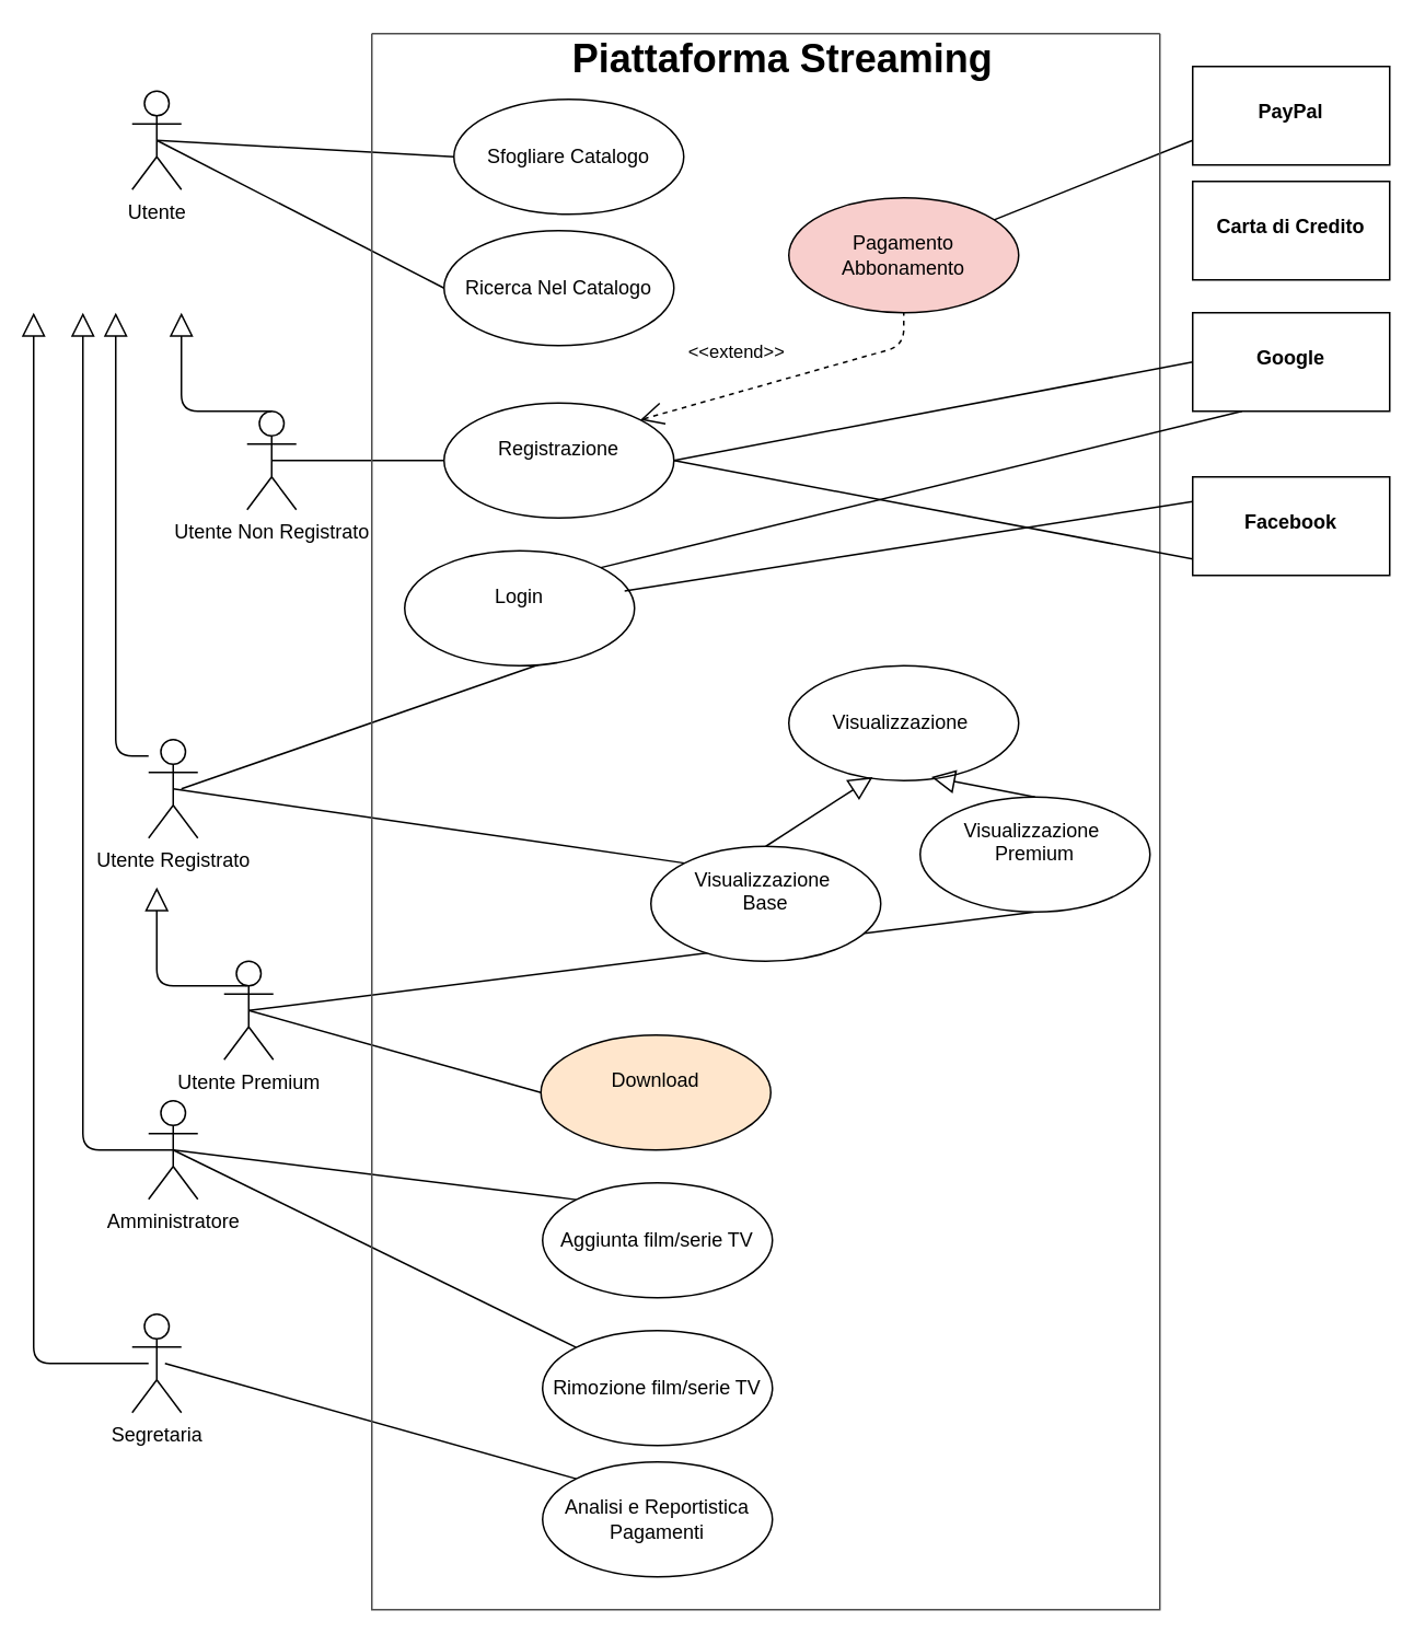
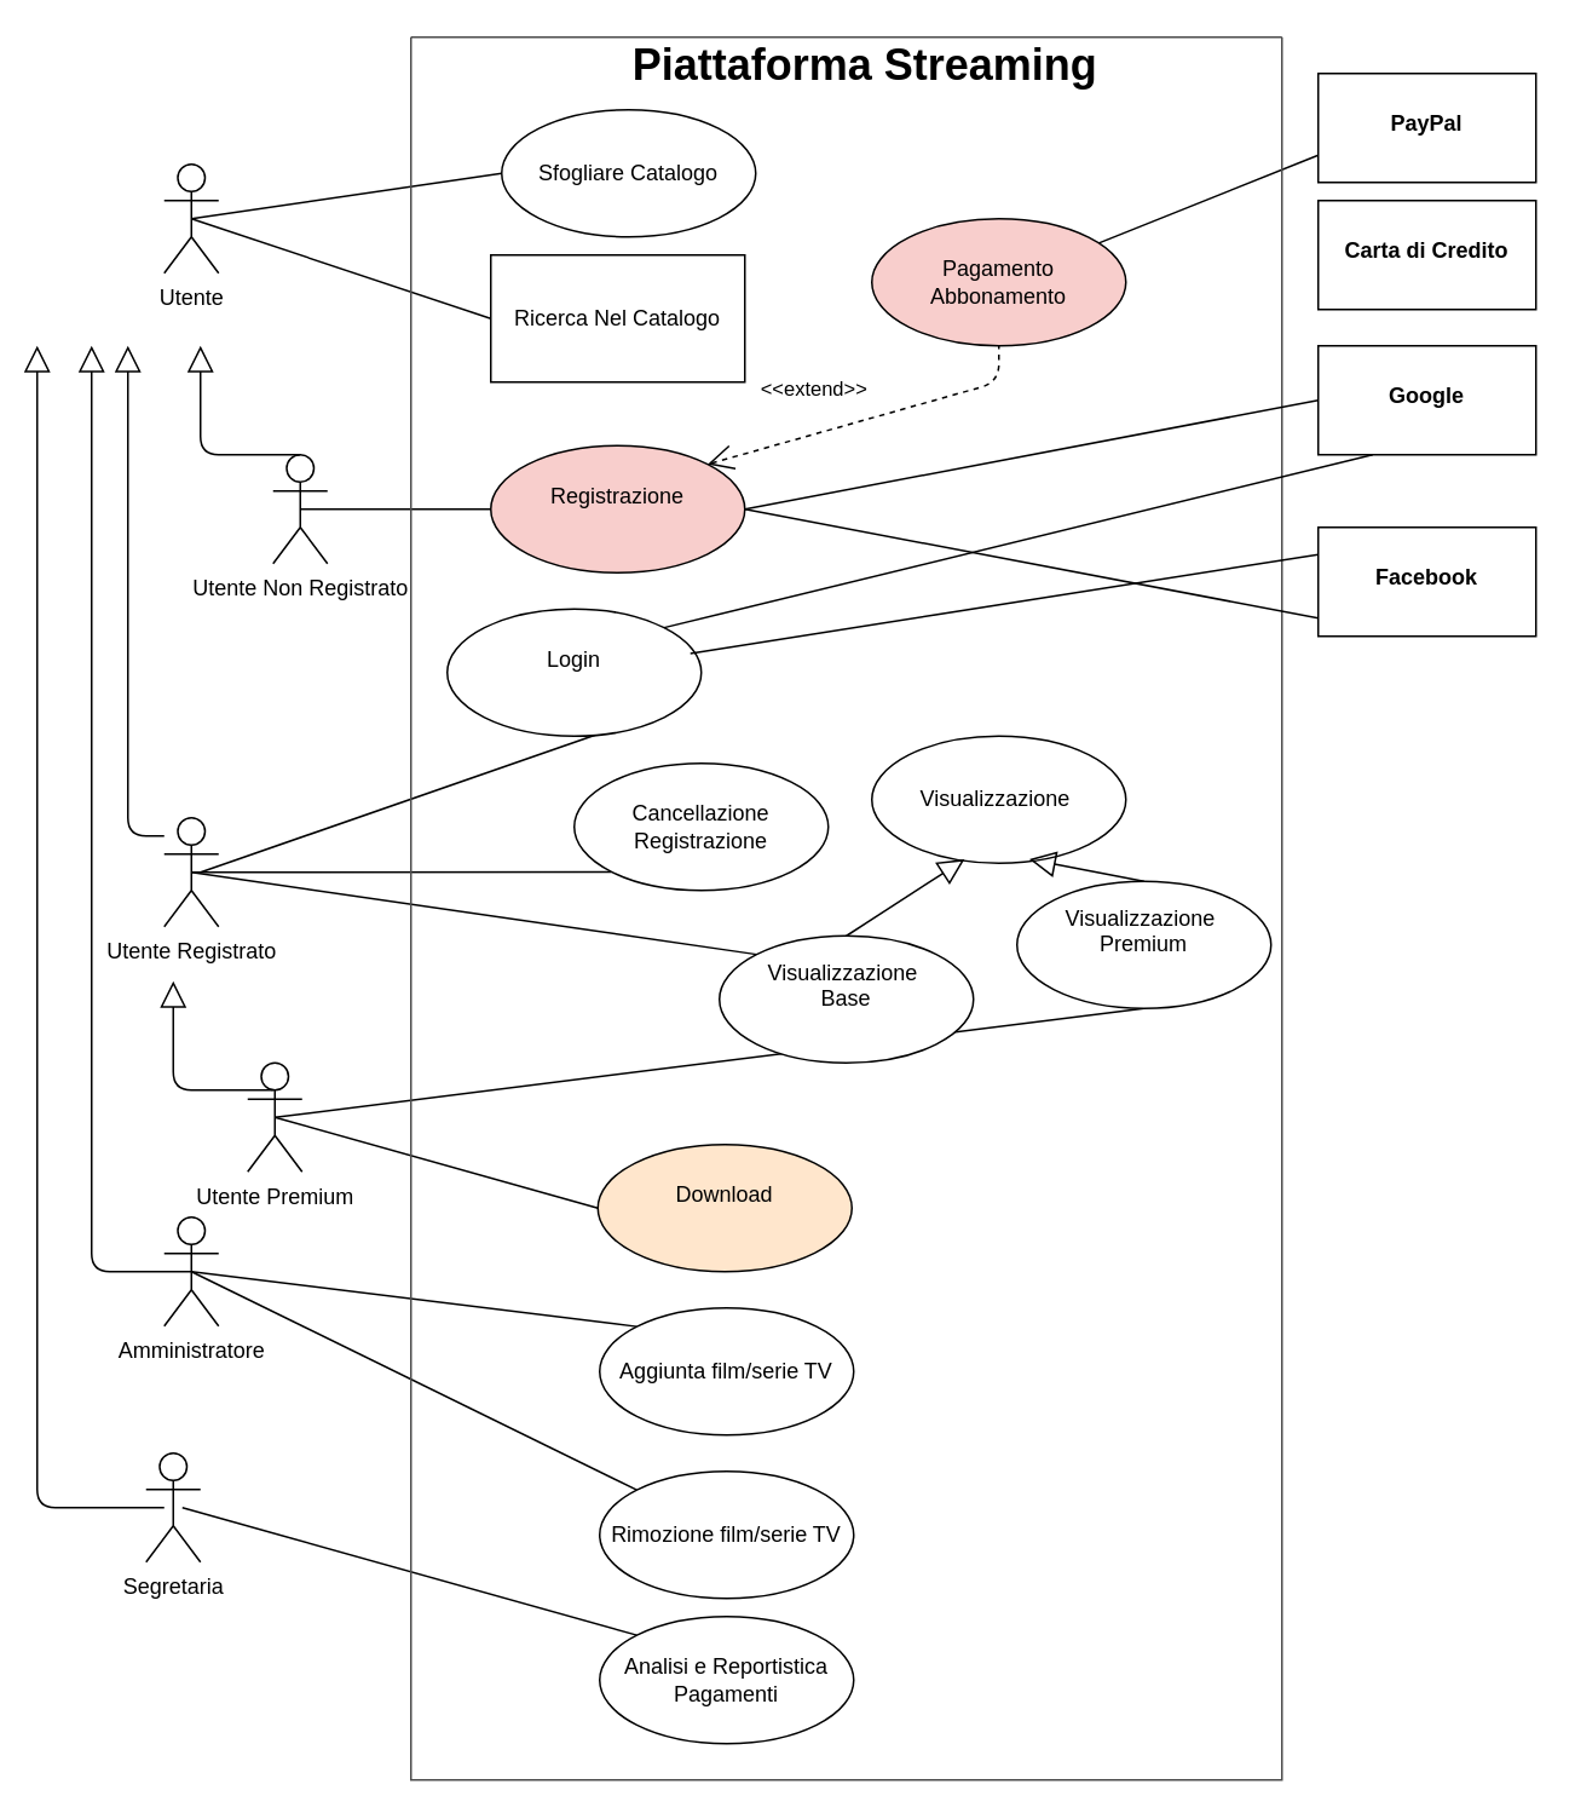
  <mxCell id="0" />
  <mxCell id="1" parent="0" />
- <mxCell id="2" value="Utente&lt;div&gt;&lt;font color=&quot;#000000&quot;&gt;&lt;br&gt;&lt;/font&gt;&lt;div&gt;&lt;br&gt;&lt;/div&gt;&lt;/div&gt;" style="shape=umlActor;html=1;verticalLabelPosition=bottom;verticalAlign=top;align=center;" parent="1" vertex="1"><mxGeometry x="80" y="55" width="30" height="60" as="geometry" /></mxCell>
- <mxCell id="3" value="Ricerca Nel Catalogo" style="ellipse;whiteSpace=wrap;html=1;" parent="1" vertex="1"><mxGeometry x="270" y="140" width="140" height="70" as="geometry" /></mxCell>
- <mxCell id="4" value="Registrazione&lt;div&gt;&lt;br&gt;&lt;/div&gt;" style="ellipse;whiteSpace=wrap;html=1;" parent="1" vertex="1"><mxGeometry x="270" y="245" width="140" height="70" as="geometry" /></mxCell>
+ <mxCell id="2" value="Utente&lt;div&gt;&lt;font color=&quot;#000000&quot;&gt;&lt;br&gt;&lt;/font&gt;&lt;div&gt;&lt;br&gt;&lt;/div&gt;&lt;/div&gt;" style="shape=umlActor;html=1;verticalLabelPosition=bottom;verticalAlign=top;align=center;" parent="1" vertex="1"><mxGeometry x="90" y="90" width="30" height="60" as="geometry" /></mxCell>
+ <mxCell id="3" value="Ricerca Nel Catalogo" style="whiteSpace=wrap;html=1;rounded=0;" parent="1" vertex="1"><mxGeometry x="270" y="140" width="140" height="70" as="geometry" /></mxCell>
+ <mxCell id="4" value="Registrazione&lt;div&gt;&lt;br&gt;&lt;/div&gt;" style="ellipse;whiteSpace=wrap;html=1;fillColor=#f8cecc;" parent="1" vertex="1"><mxGeometry x="270" y="245" width="140" height="70" as="geometry" /></mxCell>
  <mxCell id="5" value="Utente Non Registrato&lt;div&gt;&lt;br&gt;&lt;/div&gt;" style="shape=umlActor;html=1;verticalLabelPosition=bottom;verticalAlign=top;align=center;" parent="1" vertex="1"><mxGeometry x="150" y="250" width="30" height="60" as="geometry" /></mxCell>
  <mxCell id="6" value="" style="edgeStyle=none;html=1;endArrow=none;verticalAlign=bottom;entryX=0;entryY=0.5;entryDx=0;entryDy=0;exitX=0.5;exitY=0.5;exitDx=0;exitDy=0;exitPerimeter=0;" parent="1" source="2" target="43" edge="1"><mxGeometry width="160" relative="1" as="geometry"><mxPoint x="110" y="120" as="sourcePoint" /><mxPoint x="270" y="120" as="targetPoint" /></mxGeometry></mxCell>
  <mxCell id="7" value="" style="edgeStyle=none;html=1;endArrow=none;verticalAlign=bottom;exitX=0.5;exitY=0.5;exitDx=0;exitDy=0;exitPerimeter=0;entryX=0;entryY=0.5;entryDx=0;entryDy=0;" parent="1" source="2" target="3" edge="1"><mxGeometry width="160" relative="1" as="geometry"><mxPoint x="110" y="120" as="sourcePoint" /><mxPoint x="270" y="162" as="targetPoint" /></mxGeometry></mxCell>
  <mxCell id="8" value="" style="edgeStyle=none;html=1;endArrow=none;verticalAlign=bottom;exitX=0.5;exitY=0.5;exitDx=0;exitDy=0;exitPerimeter=0;entryX=0;entryY=0.5;entryDx=0;entryDy=0;" parent="1" source="5" target="4" edge="1"><mxGeometry width="160" relative="1" as="geometry"><mxPoint x="160" y="290" as="sourcePoint" /><mxPoint x="320" y="290" as="targetPoint" /></mxGeometry></mxCell>
  <mxCell id="9" value="" style="edgeStyle=none;html=1;endArrow=block;endFill=0;endSize=12;verticalAlign=bottom;exitX=0.5;exitY=0;exitDx=0;exitDy=0;exitPerimeter=0;" parent="1" source="5" edge="1"><mxGeometry width="160" relative="1" as="geometry"><mxPoint x="-10" y="250" as="sourcePoint" /><mxPoint x="110" y="190" as="targetPoint" /><Array as="points"><mxPoint x="110" y="250" /></Array></mxGeometry></mxCell>
  <mxCell id="10" value="Utente Registrato&lt;div&gt;&lt;br&gt;&lt;/div&gt;" style="shape=umlActor;html=1;verticalLabelPosition=bottom;verticalAlign=top;align=center;" parent="1" vertex="1"><mxGeometry x="90" y="450" width="30" height="60" as="geometry" /></mxCell>
  <mxCell id="11" value="Utente Premium&lt;div&gt;&lt;br&gt;&lt;/div&gt;" style="shape=umlActor;html=1;verticalLabelPosition=bottom;verticalAlign=top;align=center;" parent="1" vertex="1"><mxGeometry x="136" y="585" width="30" height="60" as="geometry" /></mxCell>
  <mxCell id="12" value="" style="edgeStyle=none;html=1;endArrow=none;verticalAlign=bottom;exitX=0.5;exitY=0.5;exitDx=0;exitDy=0;exitPerimeter=0;entryX=0.5;entryY=1;entryDx=0;entryDy=0;" parent="1" source="11" target="34" edge="1"><mxGeometry width="160" relative="1" as="geometry"><mxPoint x="160" y="619.17" as="sourcePoint" /><mxPoint x="320" y="619.17" as="targetPoint" /></mxGeometry></mxCell>
  <mxCell id="13" value="" style="edgeStyle=none;html=1;endArrow=none;verticalAlign=bottom;exitX=0.5;exitY=0.5;exitDx=0;exitDy=0;exitPerimeter=0;entryX=0;entryY=0;entryDx=0;entryDy=0;" parent="1" source="10" target="35" edge="1"><mxGeometry width="160" relative="1" as="geometry"><mxPoint x="190" y="500" as="sourcePoint" /><mxPoint x="350" y="500" as="targetPoint" /></mxGeometry></mxCell>
  <mxCell id="14" value="" style="edgeStyle=none;html=1;endArrow=block;endFill=0;endSize=12;verticalAlign=bottom;" parent="1" edge="1"><mxGeometry width="160" relative="1" as="geometry"><mxPoint x="90" y="460" as="sourcePoint" /><mxPoint x="70" y="190" as="targetPoint" /><Array as="points"><mxPoint x="70" y="460" /><mxPoint x="70" y="320" /></Array></mxGeometry></mxCell>
  <mxCell id="15" value="" style="edgeStyle=none;html=1;endArrow=none;verticalAlign=bottom;exitX=0.5;exitY=0.5;exitDx=0;exitDy=0;exitPerimeter=0;entryX=0;entryY=0.5;entryDx=0;entryDy=0;" parent="1" source="11" target="42" edge="1"><mxGeometry width="160" relative="1" as="geometry"><mxPoint x="300" y="640" as="sourcePoint" /><mxPoint x="440" y="640" as="targetPoint" /></mxGeometry></mxCell>
+ <mxCell id="16" value="" style="edgeStyle=none;html=1;endArrow=none;verticalAlign=bottom;entryX=0;entryY=1;entryDx=0;entryDy=0;exitX=0.5;exitY=0.5;exitDx=0;exitDy=0;exitPerimeter=0;" parent="1" source="10" target="46" edge="1"><mxGeometry width="160" relative="1" as="geometry"><mxPoint x="200" y="470" as="sourcePoint" /><mxPoint x="360" y="470" as="targetPoint" /></mxGeometry></mxCell>
  <mxCell id="17" value="" style="edgeStyle=none;html=1;endArrow=none;verticalAlign=bottom;entryX=0.601;entryY=0.979;entryDx=0;entryDy=0;entryPerimeter=0;" parent="1" target="33" edge="1"><mxGeometry width="160" relative="1" as="geometry"><mxPoint x="110" y="480" as="sourcePoint" /><mxPoint x="270" y="480" as="targetPoint" /></mxGeometry></mxCell>
  <mxCell id="18" value="Amministratore&lt;div&gt;&lt;br&gt;&lt;/div&gt;" style="shape=umlActor;html=1;verticalLabelPosition=bottom;verticalAlign=top;align=center;" parent="1" vertex="1"><mxGeometry x="90" y="670" width="30" height="60" as="geometry" /></mxCell>
  <mxCell id="19" value="" style="edgeStyle=none;html=1;endArrow=none;verticalAlign=bottom;exitX=0.5;exitY=0.5;exitDx=0;exitDy=0;exitPerimeter=0;entryX=0;entryY=0;entryDx=0;entryDy=0;" parent="1" source="18" target="41" edge="1"><mxGeometry width="160" relative="1" as="geometry"><mxPoint x="130" y="680" as="sourcePoint" /><mxPoint x="290" y="680" as="targetPoint" /></mxGeometry></mxCell>
  <mxCell id="20" value="" style="edgeStyle=none;html=1;endArrow=none;verticalAlign=bottom;exitX=0.5;exitY=0.5;exitDx=0;exitDy=0;exitPerimeter=0;entryX=0;entryY=0;entryDx=0;entryDy=0;" parent="1" source="18" target="40" edge="1"><mxGeometry width="160" relative="1" as="geometry"><mxPoint x="100" y="770" as="sourcePoint" /><mxPoint x="260" y="770" as="targetPoint" /></mxGeometry></mxCell>
  <mxCell id="21" value="" style="edgeStyle=none;html=1;endArrow=block;endFill=0;endSize=12;verticalAlign=bottom;exitX=0.5;exitY=0.5;exitDx=0;exitDy=0;exitPerimeter=0;" parent="1" source="18" edge="1"><mxGeometry width="160" relative="1" as="geometry"><mxPoint x="50" y="690" as="sourcePoint" /><mxPoint x="50" y="190" as="targetPoint" /><Array as="points"><mxPoint x="50" y="700" /></Array></mxGeometry></mxCell>
  <mxCell id="22" value="Segretaria&lt;div&gt;&lt;br&gt;&lt;/div&gt;" style="shape=umlActor;html=1;verticalLabelPosition=bottom;verticalAlign=top;align=center;" parent="1" vertex="1"><mxGeometry x="80" y="800" width="30" height="60" as="geometry" /></mxCell>
  <mxCell id="23" value="" style="edgeStyle=none;html=1;endArrow=block;endFill=0;endSize=12;verticalAlign=bottom;" parent="1" edge="1"><mxGeometry width="160" relative="1" as="geometry"><mxPoint x="90" y="830" as="sourcePoint" /><mxPoint x="20" y="190" as="targetPoint" /><Array as="points"><mxPoint x="20" y="830" /><mxPoint x="20" y="360" /><mxPoint x="20" y="270" /></Array></mxGeometry></mxCell>
  <mxCell id="24" value="&lt;div&gt;&lt;br&gt;&lt;/div&gt;Facebook" style="shape=rect;html=1;verticalAlign=top;fontStyle=1;whiteSpace=wrap;align=center;" parent="1" vertex="1"><mxGeometry x="726" y="290" width="120" height="60" as="geometry" /></mxCell>
  <mxCell id="25" value="&lt;div&gt;&lt;br&gt;&lt;/div&gt;Google" style="shape=rect;html=1;verticalAlign=top;fontStyle=1;whiteSpace=wrap;align=center;" parent="1" vertex="1"><mxGeometry x="726" y="190" width="120" height="60" as="geometry" /></mxCell>
  <mxCell id="26" value="&amp;lt;&amp;lt;extend&amp;gt;&amp;gt;" style="edgeStyle=none;html=1;startArrow=open;endArrow=none;startSize=12;verticalAlign=bottom;dashed=1;labelBackgroundColor=none;exitX=1;exitY=0;exitDx=0;exitDy=0;entryX=0.5;entryY=1;entryDx=0;entryDy=0;" parent="1" source="4" target="44" edge="1"><mxGeometry x="-0.317" y="15" width="160" relative="1" as="geometry"><mxPoint x="420" y="220" as="sourcePoint" /><mxPoint x="580" y="220" as="targetPoint" /><Array as="points"><mxPoint x="550" y="210" /></Array><mxPoint x="1" as="offset" /></mxGeometry></mxCell>
  <mxCell id="27" value="&lt;div&gt;&lt;br&gt;&lt;/div&gt;PayPal" style="shape=rect;html=1;verticalAlign=top;fontStyle=1;whiteSpace=wrap;align=center;" parent="1" vertex="1"><mxGeometry x="726" y="40" width="120" height="60" as="geometry" /></mxCell>
  <mxCell id="28" value="&lt;div&gt;&lt;br&gt;&lt;/div&gt;Carta di Credito" style="shape=rect;html=1;verticalAlign=top;fontStyle=1;whiteSpace=wrap;align=center;" parent="1" vertex="1"><mxGeometry x="726" y="110" width="120" height="60" as="geometry" /></mxCell>
  <mxCell id="29" value="" style="edgeStyle=none;html=1;endArrow=none;verticalAlign=bottom;entryX=0;entryY=0.75;entryDx=0;entryDy=0;" parent="1" source="44" target="27" edge="1"><mxGeometry width="160" relative="1" as="geometry"><mxPoint x="590" y="80" as="sourcePoint" /><mxPoint x="730" y="50" as="targetPoint" /></mxGeometry></mxCell>
  <mxCell id="30" value="" style="edgeStyle=none;html=1;endArrow=none;verticalAlign=bottom;entryX=0;entryY=0;entryDx=0;entryDy=0;" parent="1" target="39" edge="1"><mxGeometry width="160" relative="1" as="geometry"><mxPoint x="100" y="830" as="sourcePoint" /><mxPoint x="260" y="830" as="targetPoint" /></mxGeometry></mxCell>
  <mxCell id="31" value="" style="edgeStyle=none;html=1;endArrow=block;endFill=0;endSize=12;verticalAlign=bottom;exitX=0.5;exitY=0;exitDx=0;exitDy=0;exitPerimeter=0;" parent="1" edge="1"><mxGeometry width="160" relative="1" as="geometry"><mxPoint x="150" y="600" as="sourcePoint" /><mxPoint x="95" y="540" as="targetPoint" /><Array as="points"><mxPoint x="95" y="600" /></Array></mxGeometry></mxCell>
  <mxCell id="32" value="" style="swimlane;startSize=0;shadow=0;strokeColor=#4D4D4D;" parent="1" vertex="1"><mxGeometry x="226" y="20" width="480" height="960" as="geometry" /></mxCell>
  <mxCell id="33" value="&lt;div&gt;Login&lt;/div&gt;&lt;div&gt;&lt;br&gt;&lt;/div&gt;" style="ellipse;whiteSpace=wrap;html=1;" parent="32" vertex="1"><mxGeometry x="20" y="315" width="140" height="70" as="geometry" /></mxCell>
  <mxCell id="34" value="Visualizzazione&amp;nbsp;&lt;div&gt;Premium&lt;/div&gt;&lt;div&gt;&lt;br&gt;&lt;/div&gt;" style="ellipse;whiteSpace=wrap;html=1;" parent="32" vertex="1"><mxGeometry x="334" y="465" width="140" height="70" as="geometry" /></mxCell>
  <mxCell id="35" value="Visualizzazione&amp;nbsp;&lt;div&gt;Base&lt;/div&gt;&lt;div&gt;&lt;br&gt;&lt;/div&gt;" style="ellipse;whiteSpace=wrap;html=1;" parent="32" vertex="1"><mxGeometry x="170" y="495" width="140" height="70" as="geometry" /></mxCell>
  <mxCell id="36" value="Visualizzazione&amp;nbsp;" style="ellipse;whiteSpace=wrap;html=1;" parent="32" vertex="1"><mxGeometry x="254" y="385" width="140" height="70" as="geometry" /></mxCell>
  <mxCell id="37" value="" style="edgeStyle=none;html=1;endArrow=block;endFill=0;endSize=12;verticalAlign=bottom;exitX=0.5;exitY=0;exitDx=0;exitDy=0;entryX=0.365;entryY=0.969;entryDx=0;entryDy=0;entryPerimeter=0;" parent="32" source="35" target="36" edge="1"><mxGeometry width="160" relative="1" as="geometry"><mxPoint x="304" y="310" as="sourcePoint" /><mxPoint x="490" y="310" as="targetPoint" /></mxGeometry></mxCell>
  <mxCell id="38" value="" style="edgeStyle=none;html=1;endArrow=block;endFill=0;endSize=12;verticalAlign=bottom;exitX=0.5;exitY=0;exitDx=0;exitDy=0;entryX=0.62;entryY=0.969;entryDx=0;entryDy=0;entryPerimeter=0;" parent="32" source="34" target="36" edge="1"><mxGeometry width="160" relative="1" as="geometry"><mxPoint x="460" y="315" as="sourcePoint" /><mxPoint x="470" y="340" as="targetPoint" /></mxGeometry></mxCell>
  <mxCell id="39" value="&lt;span style=&quot;color: rgb(0, 0, 0);&quot;&gt;Analisi e Reportistica Pagamenti&lt;/span&gt;" style="ellipse;whiteSpace=wrap;html=1;" parent="32" vertex="1"><mxGeometry x="104" y="870" width="140" height="70" as="geometry" /></mxCell>
  <mxCell id="40" value="&lt;span style=&quot;color: rgb(0, 0, 0);&quot;&gt;Rimozione film/serie TV&lt;/span&gt;" style="ellipse;whiteSpace=wrap;html=1;" parent="32" vertex="1"><mxGeometry x="104" y="790" width="140" height="70" as="geometry" /></mxCell>
  <mxCell id="41" value="Aggiunta film/serie TV" style="ellipse;whiteSpace=wrap;html=1;" parent="32" vertex="1"><mxGeometry x="104" y="700" width="140" height="70" as="geometry" /></mxCell>
  <mxCell id="42" value="Download&lt;div&gt;&lt;br&gt;&lt;/div&gt;" style="ellipse;whiteSpace=wrap;html=1;fillColor=#ffe6cc;" parent="32" vertex="1"><mxGeometry x="103" y="610" width="140" height="70" as="geometry" /></mxCell>
  <mxCell id="43" value="Sfogliare Catalogo" style="ellipse;whiteSpace=wrap;html=1;" parent="32" vertex="1"><mxGeometry x="50" y="40" width="140" height="70" as="geometry" /></mxCell>
  <mxCell id="44" value="Pagamento Abbonamento" style="ellipse;whiteSpace=wrap;html=1;fillColor=#f8cecc;" parent="32" vertex="1"><mxGeometry x="254" y="100" width="140" height="70" as="geometry" /></mxCell>
  <mxCell id="45" value="Piattaforma Streaming&lt;div&gt;&lt;br&gt;&lt;/div&gt;" style="text;strokeColor=none;fillColor=none;html=1;fontSize=24;fontStyle=1;verticalAlign=middle;align=center;" parent="32" vertex="1"><mxGeometry x="200" y="10" width="100" height="40" as="geometry" /></mxCell>
+ <mxCell id="46" value="Cancellazione Registrazione" style="ellipse;whiteSpace=wrap;html=1;" parent="32" vertex="1"><mxGeometry x="90" y="400" width="140" height="70" as="geometry" /></mxCell>
  <mxCell id="47" value="" style="edgeStyle=none;html=1;endArrow=none;verticalAlign=bottom;exitX=1;exitY=0.5;exitDx=0;exitDy=0;entryX=0;entryY=0.5;entryDx=0;entryDy=0;" edge="1" parent="1" source="4" target="25"><mxGeometry width="160" relative="1" as="geometry"><mxPoint x="416" y="280" as="sourcePoint" /><mxPoint x="486" y="280" as="targetPoint" /></mxGeometry></mxCell>
  <mxCell id="48" value="" style="edgeStyle=none;html=1;endArrow=none;verticalAlign=bottom;exitX=0.957;exitY=0.349;exitDx=0;exitDy=0;exitPerimeter=0;entryX=0;entryY=0.25;entryDx=0;entryDy=0;" edge="1" parent="1" source="33" target="24"><mxGeometry width="160" relative="1" as="geometry"><mxPoint x="400" y="360" as="sourcePoint" /><mxPoint x="491.04" y="292.43" as="targetPoint" /></mxGeometry></mxCell>
  <mxCell id="49" value="" style="edgeStyle=none;html=1;endArrow=none;verticalAlign=bottom;exitX=1;exitY=0;exitDx=0;exitDy=0;entryX=0.25;entryY=1;entryDx=0;entryDy=0;" edge="1" parent="1" source="33" target="25"><mxGeometry width="160" relative="1" as="geometry"><mxPoint x="390" y="369" as="sourcePoint" /><mxPoint x="736" y="345" as="targetPoint" /></mxGeometry></mxCell>
  <mxCell id="50" value="" style="edgeStyle=none;html=1;endArrow=none;verticalAlign=bottom;exitX=1;exitY=0.5;exitDx=0;exitDy=0;" edge="1" parent="1" source="4"><mxGeometry width="160" relative="1" as="geometry"><mxPoint x="390" y="369" as="sourcePoint" /><mxPoint x="726" y="340" as="targetPoint" /></mxGeometry></mxCell>
